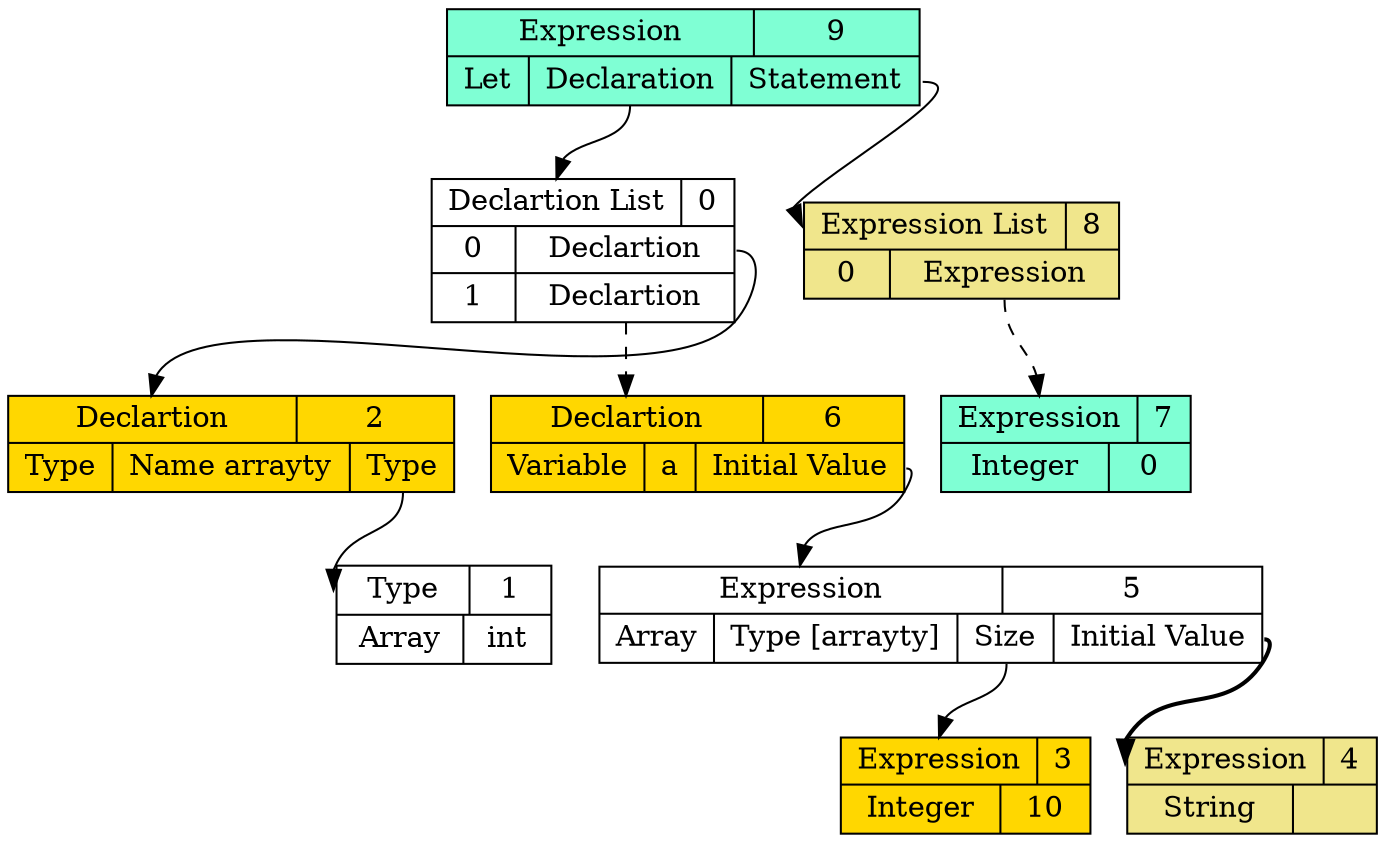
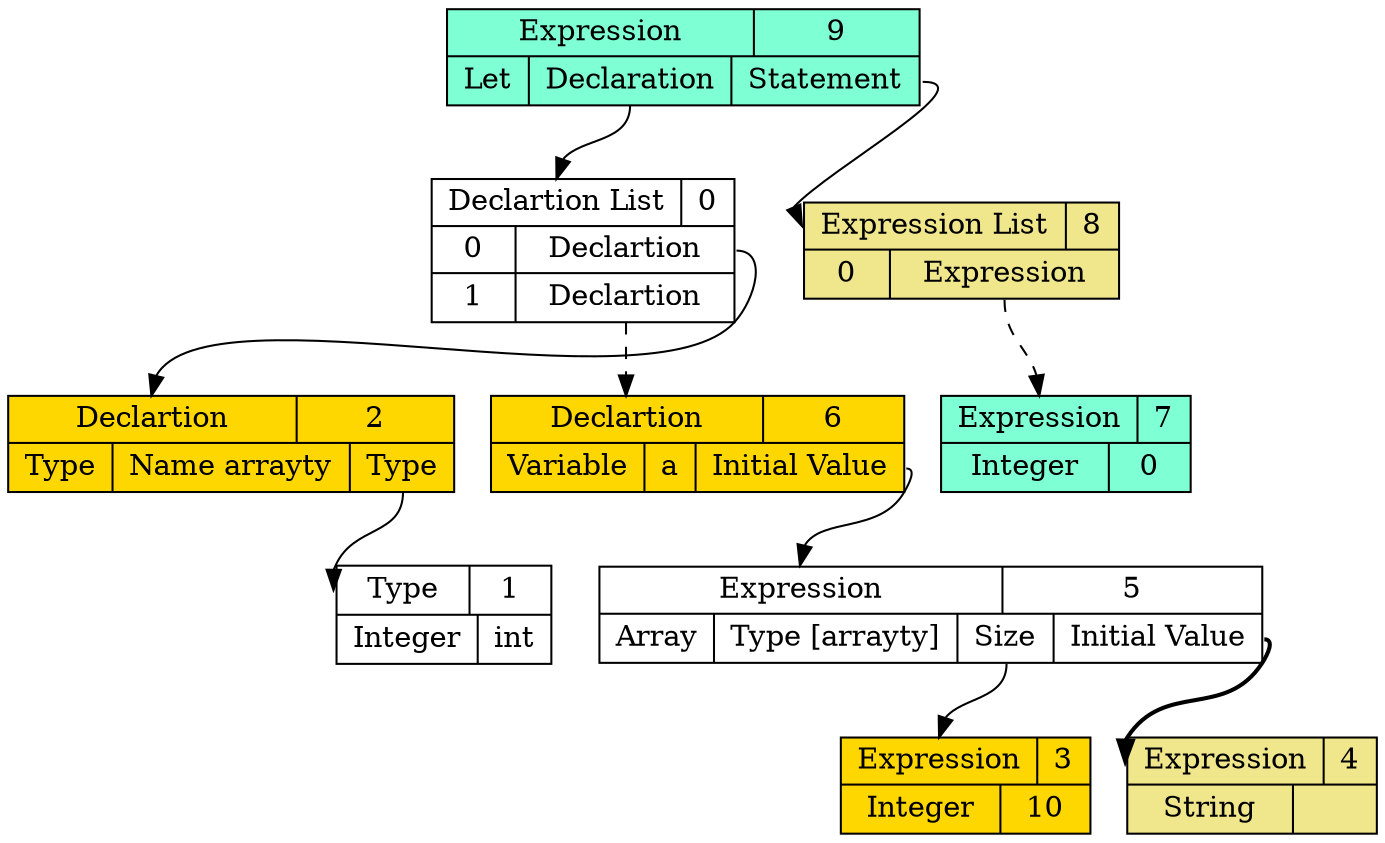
  digraph {
    node [shape=record style=filled fillcolor=white]
    edge [headport=ptr tailport=pos0 style=solid]
    n1 [label="{ { <ptr> Expression | 9 } |{ Let | <dec> Declaration | <stmt> Statement } } " fillcolor=aquamarine]
    n2 [label="{ { <ptr> Declartion List | 0 } | { 0 | <pos0> Declartion }| { 1 | <pos1> Declartion } }"]
    n3 [label="{ { <ptr> Expression List | 8 } | { 0 | <pos0> Expression } }" fillcolor=khaki]
    n4 [label="{ { <ptr> Declartion | 2 } | {Type | Name arrayty | <ty> Type } }" fillcolor=gold]
-   n5 [label="{ { <ptr> Type | 1 } | { Array | int } } "]
+   n5 [label="{ { <ptr> Type | 1 } | { Integer | int } } "]
    n6 [label="{ { <ptr> Declartion | 6 } | {Variable | a | <initval> Initial Value } }" fillcolor=gold]
    n7 [label="{ { <ptr> Expression | 5 } |{ Array | Type [arrayty] | <sz> Size | <ival> Initial Value} } "]
    n8 [label="{ { <ptr> Expression | 3 } |{ Integer | 10 } }" fillcolor=gold]
    n9 [label="{ { <ptr> Expression | 4 } |{ String |   } }" fillcolor=khaki]
    n10 [label="{ { <ptr> Expression | 7 } |{ Integer | 0 } }" fillcolor=aquamarine]
    n1 -> n2 [tailport=dec]
    n1 -> n3 [tailport=stmt]
    n2 -> n4
    n2 -> n6 [tailport=pos1 style=dashed]
    n3 -> n10 [style=dashed]
    n4 -> n5 [tailport=ty]
    n6 -> n7 [tailport=initval]
    n7 -> n8 [tailport=sz]
    n7 -> n9 [tailport=ival style=bold]
  }
